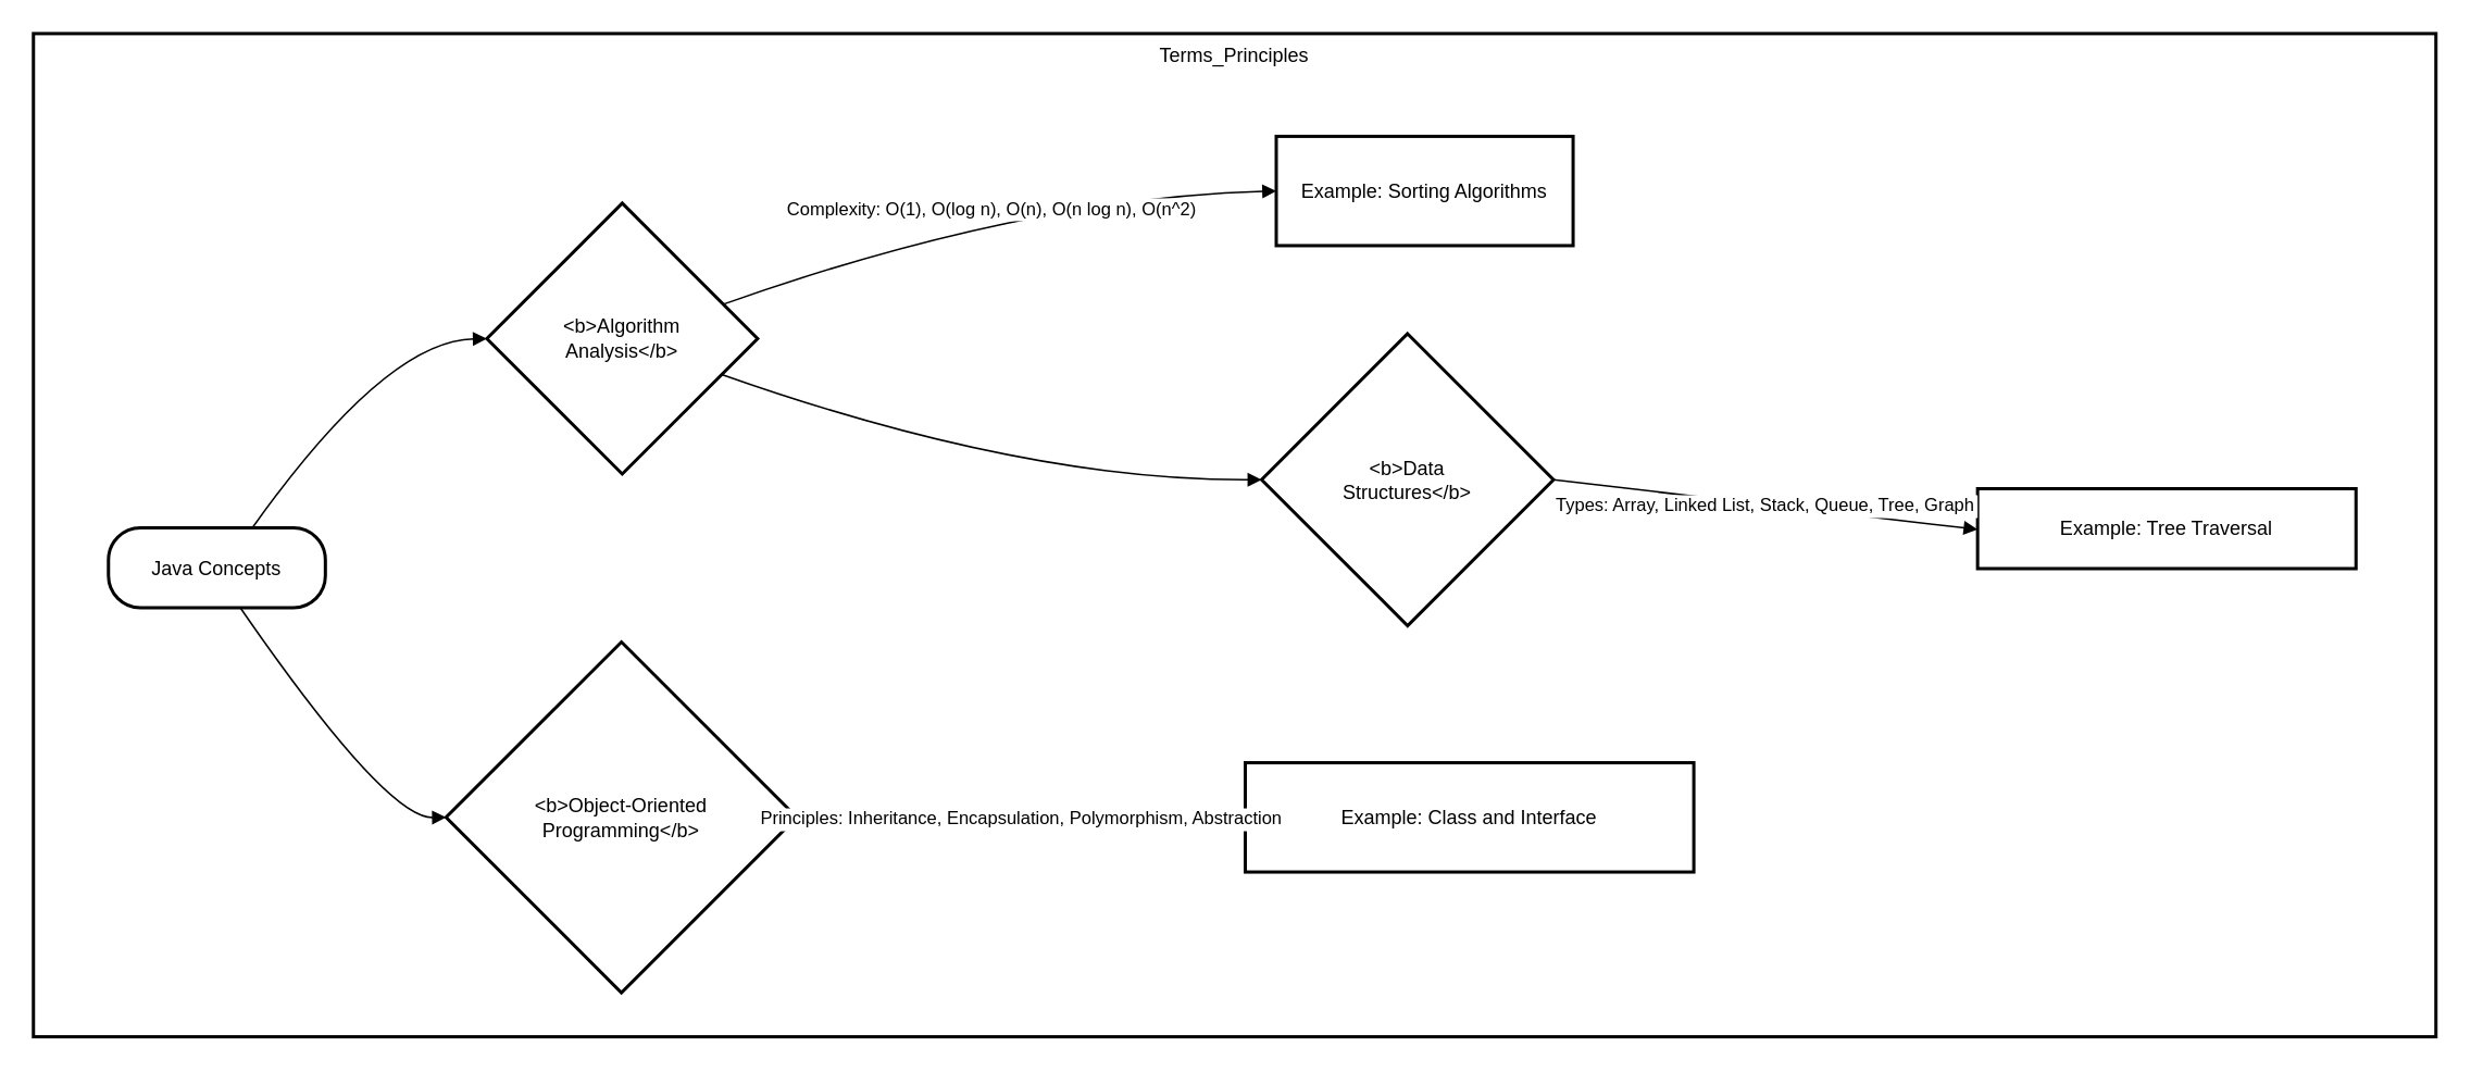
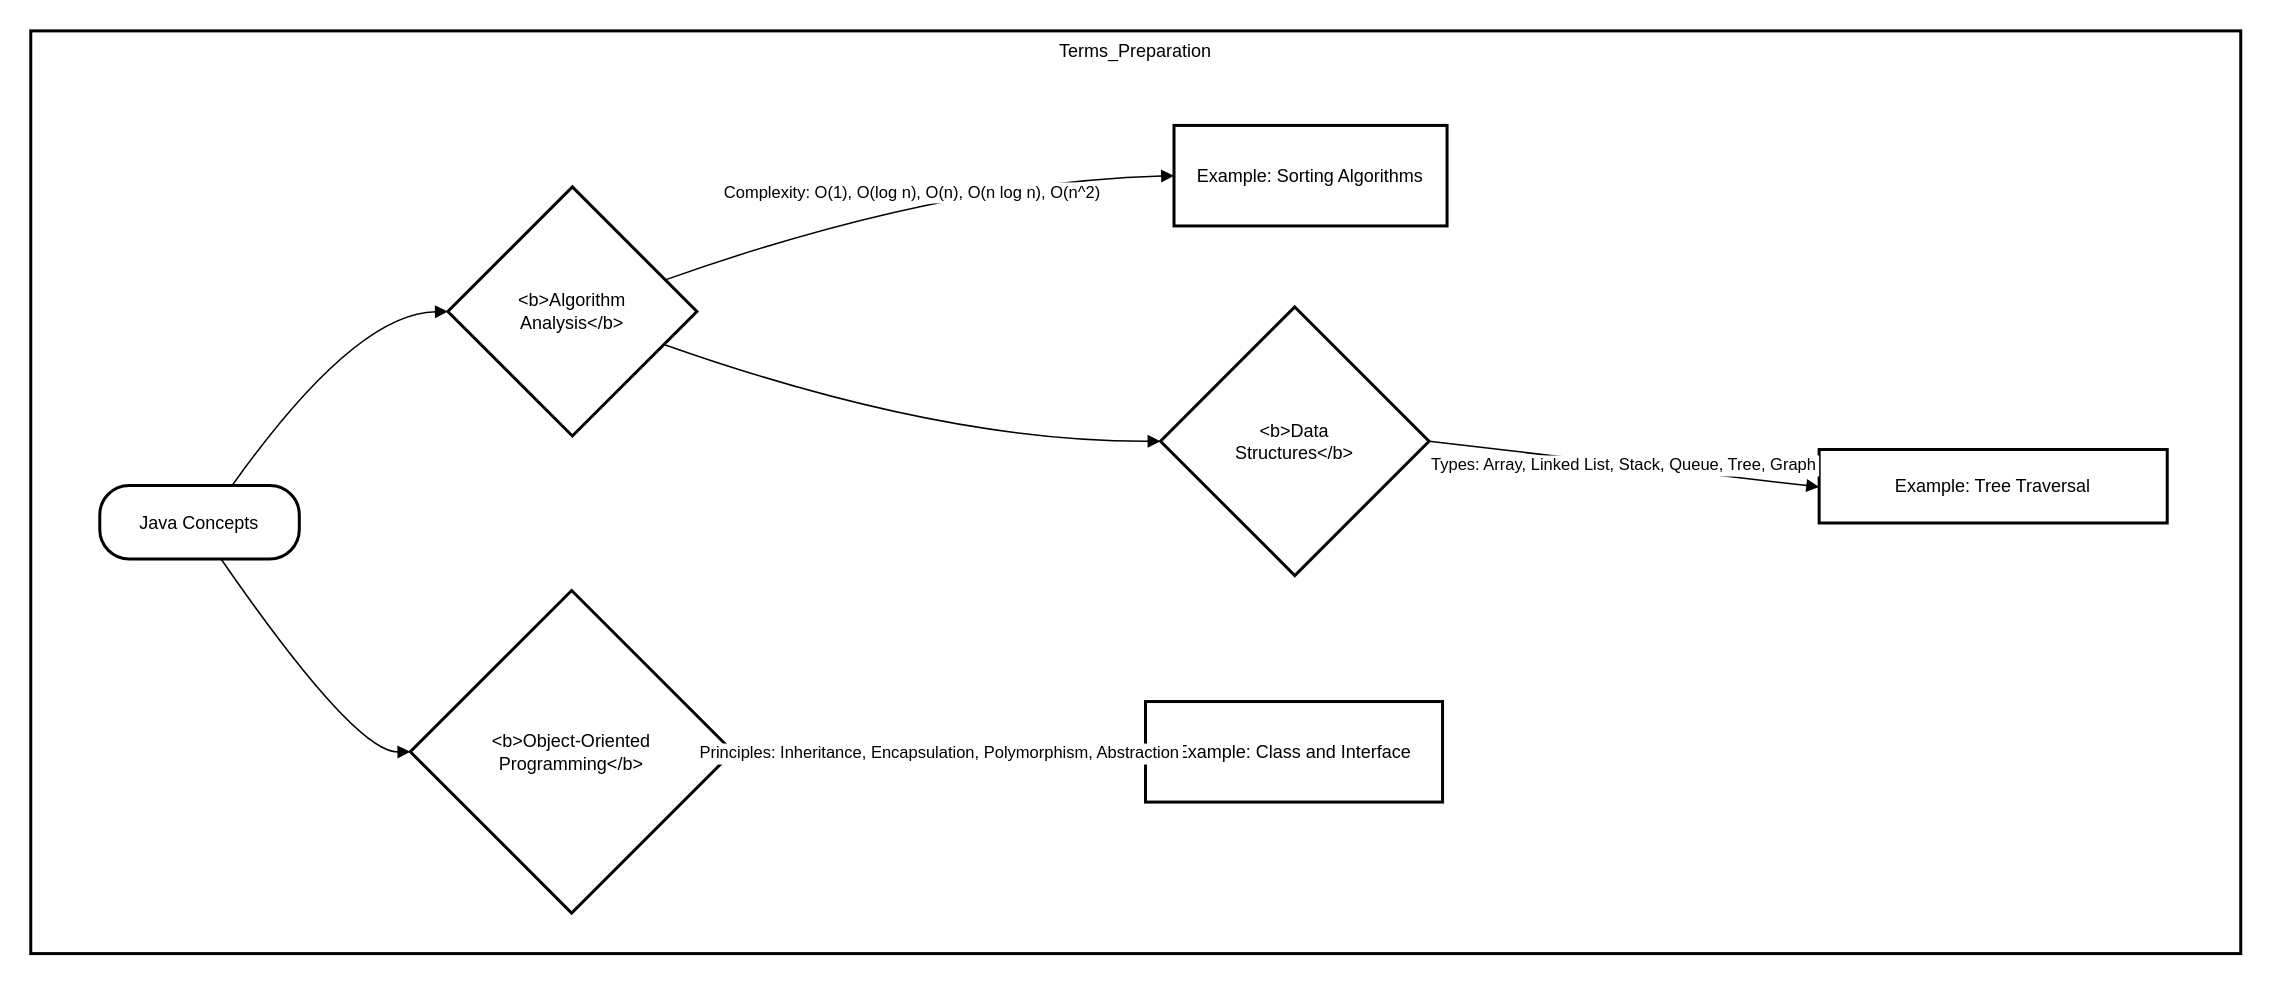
  <mxCell id="0" />
  <mxCell id="1" parent="0" />
- <mxCell id="2" value="Terms_Principles" style="whiteSpace=wrap;strokeWidth=2;verticalAlign=top;" vertex="1" parent="1"><mxGeometry x="20" y="20" width="1473" height="615" as="geometry" /></mxCell>
+ <mxCell id="2" value="Terms_Preparation" style="whiteSpace=wrap;strokeWidth=2;verticalAlign=top;" vertex="1" parent="1"><mxGeometry x="20" y="20" width="1473" height="615" as="geometry" /></mxCell>
  <mxCell id="3" value="Java Concepts" style="rounded=1;arcSize=40;strokeWidth=2" vertex="1" parent="2"><mxGeometry x="46" y="303" width="133" height="49" as="geometry" /></mxCell>
  <mxCell id="4" value="&lt;b&gt;Algorithm&#10;Analysis&lt;/b&gt;" style="rhombus;strokeWidth=2;whiteSpace=wrap;" vertex="1" parent="2"><mxGeometry x="278" y="104" width="166" height="166" as="geometry" /></mxCell>
  <mxCell id="5" value="Example: Sorting Algorithms" style="whiteSpace=wrap;strokeWidth=2;" vertex="1" parent="2"><mxGeometry x="762" y="63" width="182" height="67" as="geometry" /></mxCell>
  <mxCell id="6" value="&lt;b&gt;Data&#10;Structures&lt;/b&gt;" style="rhombus;strokeWidth=2;whiteSpace=wrap;" vertex="1" parent="2"><mxGeometry x="753" y="184" width="179" height="179" as="geometry" /></mxCell>
  <mxCell id="7" value="Example: Tree Traversal" style="whiteSpace=wrap;strokeWidth=2;" vertex="1" parent="2"><mxGeometry x="1192" y="279" width="232" height="49" as="geometry" /></mxCell>
  <mxCell id="8" value="&lt;b&gt;Object-Oriented&#10;Programming&lt;/b&gt;" style="rhombus;strokeWidth=2;whiteSpace=wrap;" vertex="1" parent="2"><mxGeometry x="253" y="373" width="215" height="215" as="geometry" /></mxCell>
- <mxCell id="9" value="Example: Class and Interface" style="whiteSpace=wrap;strokeWidth=2;" vertex="1" parent="2"><mxGeometry x="743" y="447" width="275" height="67" as="geometry" /></mxCell>
+ <mxCell id="9" value="Example: Class and Interface" style="whiteSpace=wrap;strokeWidth=2;" vertex="1" parent="2"><mxGeometry x="743" y="447" width="198" height="67" as="geometry" /></mxCell>
  <mxCell id="10" value="" style="curved=1;startArrow=none;endArrow=block;exitX=0.66;exitY=0.01;entryX=0;entryY=0.5;" edge="1" parent="2" source="3" target="4"><mxGeometry relative="1" as="geometry"><Array as="points"><mxPoint x="216" y="188" /></Array></mxGeometry></mxCell>
  <mxCell id="11" value="Complexity: O(1), O(log n), O(n), O(n log n), O(n^2)" style="curved=1;startArrow=none;endArrow=block;exitX=1;exitY=0.33;entryX=0;entryY=0.5;" edge="1" parent="2" source="4" target="5"><mxGeometry relative="1" as="geometry"><Array as="points"><mxPoint x="606" y="101" /></Array></mxGeometry></mxCell>
  <mxCell id="12" value="" style="curved=1;startArrow=none;endArrow=block;exitX=1;exitY=0.68;entryX=0;entryY=0.5;" edge="1" parent="2" source="4" target="6"><mxGeometry relative="1" as="geometry"><Array as="points"><mxPoint x="606" y="274" /></Array></mxGeometry></mxCell>
  <mxCell id="13" value="Types: Array, Linked List, Stack, Queue, Tree, Graph" style="curved=1;startArrow=none;endArrow=block;exitX=1;exitY=0.5;entryX=0;entryY=0.51;" edge="1" parent="2" source="6" target="7"><mxGeometry relative="1" as="geometry"><Array as="points" /></mxGeometry></mxCell>
  <mxCell id="14" value="" style="curved=1;startArrow=none;endArrow=block;exitX=0.61;exitY=1.01;entryX=0;entryY=0.5;" edge="1" parent="2" source="3" target="8"><mxGeometry relative="1" as="geometry"><Array as="points"><mxPoint x="216" y="481" /></Array></mxGeometry></mxCell>
  <mxCell id="15" value="Principles: Inheritance, Encapsulation, Polymorphism, Abstraction" style="curved=1;startArrow=none;endArrow=block;exitX=1;exitY=0.5;entryX=0;entryY=0.5;" edge="1" parent="2" source="8" target="9"><mxGeometry relative="1" as="geometry"><Array as="points" /></mxGeometry></mxCell>
